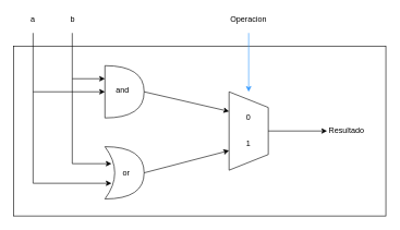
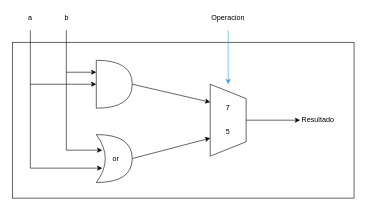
  <mxCell id="0" />
  <mxCell id="1" parent="0" />
  <mxCell id="2" value="" style="rounded=0;whiteSpace=wrap;html=1;" vertex="1" parent="1"><mxGeometry x="20" y="70" width="570" height="260" as="geometry" /></mxCell>
  <mxCell id="3" value="" style="shape=xor;whiteSpace=wrap;html=1;" vertex="1" parent="1"><mxGeometry x="160" y="224" width="60" height="80" as="geometry" /></mxCell>
  <mxCell id="4" value="" style="shape=or;whiteSpace=wrap;html=1;" vertex="1" parent="1"><mxGeometry x="160" y="100" width="60" height="80" as="geometry" /></mxCell>
  <mxCell id="5" value="" style="endArrow=none;html=1;" edge="1" parent="1"><mxGeometry width="50" height="50" relative="1" as="geometry"><mxPoint x="50" y="280" as="sourcePoint" /><mxPoint x="50" y="50" as="targetPoint" /></mxGeometry></mxCell>
  <mxCell id="6" value="" style="endArrow=classic;html=1;entryX=0.167;entryY=0.7;entryDx=0;entryDy=0;entryPerimeter=0;" edge="1" parent="1" target="3"><mxGeometry width="50" height="50" relative="1" as="geometry"><mxPoint x="50" y="280" as="sourcePoint" /><mxPoint x="160" y="280" as="targetPoint" /></mxGeometry></mxCell>
  <mxCell id="7" value="" style="endArrow=none;html=1;" edge="1" parent="1"><mxGeometry width="50" height="50" relative="1" as="geometry"><mxPoint x="110" y="250" as="sourcePoint" /><mxPoint x="110" y="50" as="targetPoint" /></mxGeometry></mxCell>
  <mxCell id="8" value="" style="endArrow=classic;html=1;" edge="1" parent="1"><mxGeometry width="50" height="50" relative="1" as="geometry"><mxPoint x="110" y="250" as="sourcePoint" /><mxPoint x="170" y="250" as="targetPoint" /></mxGeometry></mxCell>
  <mxCell id="9" value="" style="endArrow=classic;html=1;entryX=0;entryY=0.5;entryDx=0;entryDy=0;entryPerimeter=0;" edge="1" parent="1" target="4"><mxGeometry width="50" height="50" relative="1" as="geometry"><mxPoint x="50" y="140" as="sourcePoint" /><mxPoint x="150" y="140" as="targetPoint" /></mxGeometry></mxCell>
  <mxCell id="10" value="" style="endArrow=classic;html=1;entryX=0;entryY=0.25;entryDx=0;entryDy=0;entryPerimeter=0;" edge="1" parent="1" target="4"><mxGeometry width="50" height="50" relative="1" as="geometry"><mxPoint x="110" y="120" as="sourcePoint" /><mxPoint x="150" y="120" as="targetPoint" /></mxGeometry></mxCell>
  <mxCell id="11" value="" style="shape=trapezoid;perimeter=trapezoidPerimeter;whiteSpace=wrap;html=1;rotation=90;" vertex="1" parent="1"><mxGeometry x="320" y="170" width="120" height="60" as="geometry" /></mxCell>
  <mxCell id="12" value="" style="endArrow=classic;html=1;exitX=1;exitY=0.5;exitDx=0;exitDy=0;exitPerimeter=0;entryX=0.25;entryY=1;entryDx=0;entryDy=0;" edge="1" parent="1" source="4" target="11"><mxGeometry width="50" height="50" relative="1" as="geometry"><mxPoint x="250" y="420" as="sourcePoint" /><mxPoint x="300" y="370" as="targetPoint" /></mxGeometry></mxCell>
  <mxCell id="13" value="" style="endArrow=classic;html=1;exitX=1;exitY=0.5;exitDx=0;exitDy=0;exitPerimeter=0;entryX=0.75;entryY=1;entryDx=0;entryDy=0;" edge="1" parent="1" source="3" target="11"><mxGeometry width="50" height="50" relative="1" as="geometry"><mxPoint x="270" y="450" as="sourcePoint" /><mxPoint x="322" y="220" as="targetPoint" /></mxGeometry></mxCell>
  <mxCell id="14" value="" style="endArrow=classic;html=1;exitX=0.5;exitY=0;exitDx=0;exitDy=0;" edge="1" parent="1"><mxGeometry width="50" height="50" relative="1" as="geometry"><mxPoint x="410" y="200" as="sourcePoint" /><mxPoint x="500" y="200" as="targetPoint" /></mxGeometry></mxCell>
  <mxCell id="15" value="a" style="text;html=1;strokeColor=none;fillColor=none;align=center;verticalAlign=middle;whiteSpace=wrap;rounded=0;" vertex="1" parent="1"><mxGeometry x="30" y="20" width="40" height="20" as="geometry" /></mxCell>
  <mxCell id="16" value="b" style="text;html=1;strokeColor=none;fillColor=none;align=center;verticalAlign=middle;whiteSpace=wrap;rounded=0;" vertex="1" parent="1"><mxGeometry x="91" y="20" width="40" height="20" as="geometry" /></mxCell>
- <mxCell id="17" value="and" style="text;html=1;strokeColor=none;fillColor=none;align=center;verticalAlign=middle;whiteSpace=wrap;rounded=0;" vertex="1" parent="1"><mxGeometry x="167" y="128" width="40" height="20" as="geometry" /></mxCell>
  <mxCell id="18" value="or" style="text;html=1;strokeColor=none;fillColor=none;align=center;verticalAlign=middle;whiteSpace=wrap;rounded=0;" vertex="1" parent="1"><mxGeometry x="173" y="255" width="40" height="20" as="geometry" /></mxCell>
- <mxCell id="19" value="0" style="text;html=1;strokeColor=none;fillColor=none;align=center;verticalAlign=middle;whiteSpace=wrap;rounded=0;" vertex="1" parent="1"><mxGeometry x="360" y="170" width="40" height="20" as="geometry" /></mxCell>
- <mxCell id="20" value="1" style="text;html=1;strokeColor=none;fillColor=none;align=center;verticalAlign=middle;whiteSpace=wrap;rounded=0;" vertex="1" parent="1"><mxGeometry x="360" y="210" width="40" height="20" as="geometry" /></mxCell>
+ <mxCell id="19" value="7" style="text;html=1;strokeColor=none;fillColor=none;align=center;verticalAlign=middle;whiteSpace=wrap;rounded=0;" vertex="1" parent="1"><mxGeometry x="360" y="170" width="40" height="20" as="geometry" /></mxCell>
+ <mxCell id="20" value="5" style="text;html=1;strokeColor=none;fillColor=none;align=center;verticalAlign=middle;whiteSpace=wrap;rounded=0;" vertex="1" parent="1"><mxGeometry x="360" y="210" width="40" height="20" as="geometry" /></mxCell>
  <mxCell id="21" value="Resultado" style="text;html=1;strokeColor=none;fillColor=none;align=center;verticalAlign=middle;whiteSpace=wrap;rounded=0;" vertex="1" parent="1"><mxGeometry x="510" y="190" width="40" height="20" as="geometry" /></mxCell>
  <mxCell id="22" value="" style="endArrow=classic;html=1;strokeColor=#3399FF;" edge="1" parent="1"><mxGeometry width="50" height="50" relative="1" as="geometry"><mxPoint x="380" y="50" as="sourcePoint" /><mxPoint x="380" y="140" as="targetPoint" /></mxGeometry></mxCell>
  <mxCell id="23" value="Operacion" style="text;html=1;strokeColor=none;fillColor=none;align=center;verticalAlign=middle;whiteSpace=wrap;rounded=0;" vertex="1" parent="1"><mxGeometry x="360" y="20" width="40" height="20" as="geometry" /></mxCell>
